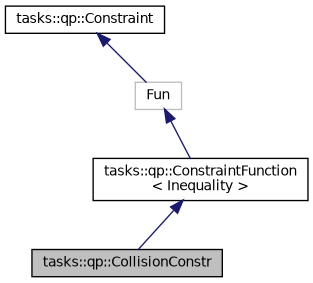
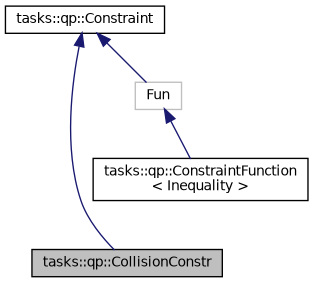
  digraph {
    node [color=black fillcolor=white fontname=Helvetica fontsize=10 shape=record style=filled]
    edge [color=midnightblue dir=back fontname=Helvetica fontsize=10 labelfontname=Helvetica labelfontsize=10 style=solid]
    n1 [fillcolor=grey75 fontcolor=black height=0.2 label="tasks::qp::CollisionConstr" width=0.4]
    n2 [height=0.2 label="tasks::qp::ConstraintFunction\l\< Inequality \>" width=0.4]
    n3 [height=0.2 label="tasks::qp::Constraint" width=0.4]
    n4 [color=grey75 height=0.2 label=Fun width=0.4]
-   n2 -> n1
+   n3 -> n1
    n3 -> n4
    n4 -> n2
  }
